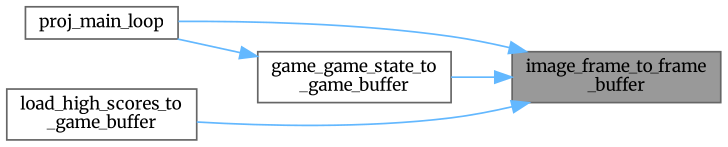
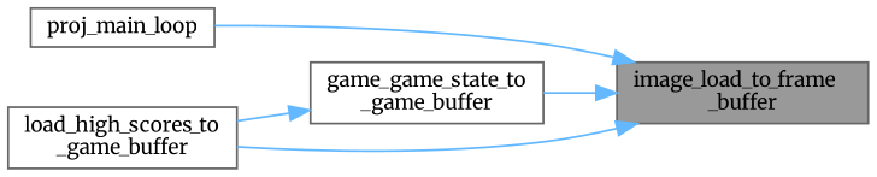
  digraph {
    fontname=Merriweather
    rankdir=RL
    node [color=grey40 fillcolor=white fontname=Merriweather fontsize=10 shape=box style=filled]
    edge [color=steelblue1 dir=back fontname=Merriweather fontsize=10 labelfontname=Helvetica labelfontsize=10 style=solid]
-   n1 [color=gray40 fillcolor=grey60 fontcolor=black height=0.2 label="image_frame_to_frame\l_buffer" width=0.4]
+   n1 [color=gray40 fillcolor=grey60 fontcolor=black height=0.2 label="image_load_to_frame\l_buffer" width=0.4]
    n2 [height=0.2 label="game_game_state_to\l_game_buffer" width=0.4]
    n3 [height=0.2 label=proj_main_loop width=0.4]
    n4 [height=0.2 label="load_high_scores_to\l_game_buffer" width=0.4]
    n1 -> n2
    n1 -> n3
    n1 -> n4
-   n2 -> n3
+   n2 -> n4
  }
